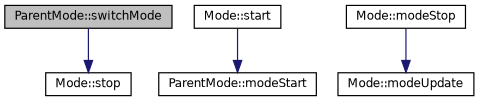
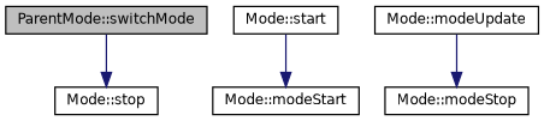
  digraph {
    rankdir=TB
    node [color=black fillcolor=white fontname=Helvetica fontsize=10 shape=record style=filled]
    edge [color=midnightblue fontname=Helvetica fontsize=10 labelfontname=Helvetica labelfontsize=10 style=solid]
    n1 [fillcolor=grey75 fontcolor=black height=0.2 label="ParentMode::switchMode" width=0.4]
    n2 [height=0.2 label="Mode::stop" width=0.4]
    n3 [height=0.2 label="Mode::start" width=0.4]
-   n4 [height=0.2 label="ParentMode::modeStart" width=0.4]
+   n4 [height=0.2 label="Mode::modeStart" width=0.4]
    n5 [height=0.2 label="Mode::modeStop" width=0.4]
    n6 [height=0.2 label="Mode::modeUpdate" width=0.4]
    n1 -> n2
    n3 -> n4
-   n5 -> n6
+   n6 -> n5
  }
